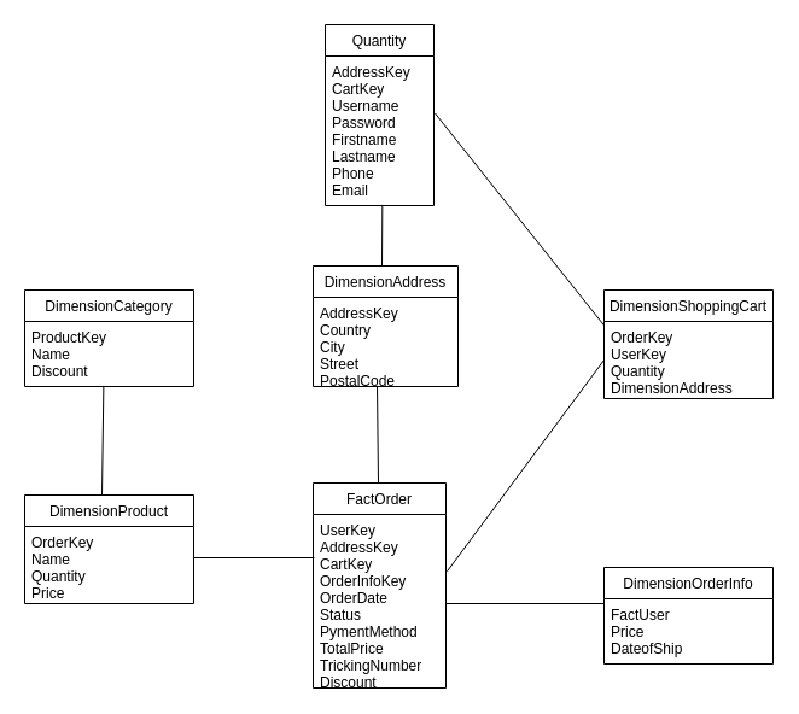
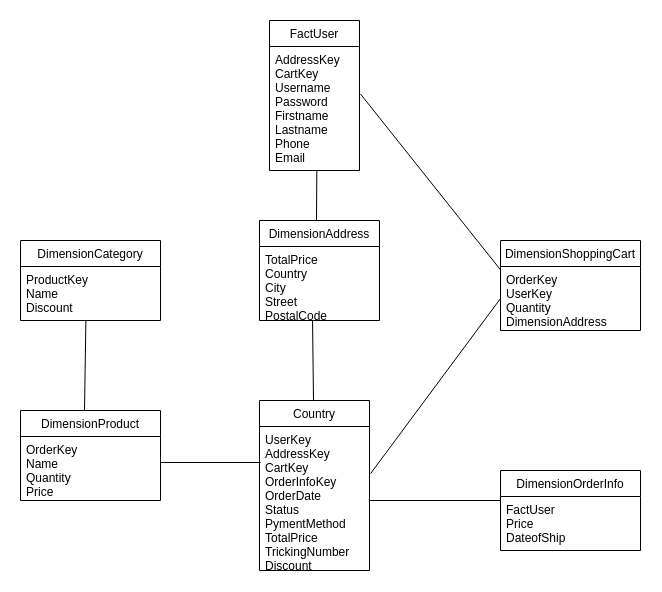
  <mxCell id="0" />
  <mxCell id="1" parent="0" />
- <mxCell id="2" value="Quantity" style="swimlane;fontStyle=0;childLayout=stackLayout;horizontal=1;startSize=26;fillColor=none;horizontalStack=0;resizeParent=1;resizeParentMax=0;resizeLast=0;collapsible=1;marginBottom=0;" parent="1" vertex="1"><mxGeometry x="269" y="20" width="90" height="150" as="geometry" /></mxCell>
+ <mxCell id="2" value="FactUser" style="swimlane;fontStyle=0;childLayout=stackLayout;horizontal=1;startSize=26;fillColor=none;horizontalStack=0;resizeParent=1;resizeParentMax=0;resizeLast=0;collapsible=1;marginBottom=0;" parent="1" vertex="1"><mxGeometry x="269" y="20" width="90" height="150" as="geometry" /></mxCell>
  <mxCell id="3" value="AddressKey&#10;CartKey&#10;Username&#10;Password&#10;Firstname&#10;Lastname&#10;Phone&#10;Email" style="text;strokeColor=none;fillColor=none;align=left;verticalAlign=top;spacingLeft=4;spacingRight=4;overflow=hidden;rotatable=0;points=[[0,0.5],[1,0.5]];portConstraint=eastwest;" parent="2" vertex="1"><mxGeometry y="26" width="90" height="124" as="geometry" /></mxCell>
- <mxCell id="4" value="FactOrder" style="swimlane;fontStyle=0;childLayout=stackLayout;horizontal=1;startSize=26;fillColor=none;horizontalStack=0;resizeParent=1;resizeParentMax=0;resizeLast=0;collapsible=1;marginBottom=0;" parent="1" vertex="1"><mxGeometry x="259" y="400" width="110" height="170" as="geometry" /></mxCell>
+ <mxCell id="4" value="Country" style="swimlane;fontStyle=0;childLayout=stackLayout;horizontal=1;startSize=26;fillColor=none;horizontalStack=0;resizeParent=1;resizeParentMax=0;resizeLast=0;collapsible=1;marginBottom=0;" parent="1" vertex="1"><mxGeometry x="259" y="400" width="110" height="170" as="geometry" /></mxCell>
  <mxCell id="5" value="UserKey&#10;AddressKey&#10;CartKey&#10;OrderInfoKey&#10;OrderDate&#10;Status&#10;PymentMethod&#10;TotalPrice&#10;TrickingNumber&#10;Discount" style="text;strokeColor=none;fillColor=none;align=left;verticalAlign=top;spacingLeft=4;spacingRight=4;overflow=hidden;rotatable=0;points=[[0,0.5],[1,0.5]];portConstraint=eastwest;" parent="4" vertex="1"><mxGeometry y="26" width="110" height="144" as="geometry" /></mxCell>
  <mxCell id="6" value="DimensionShoppingCart" style="swimlane;fontStyle=0;childLayout=stackLayout;horizontal=1;startSize=26;fillColor=none;horizontalStack=0;resizeParent=1;resizeParentMax=0;resizeLast=0;collapsible=1;marginBottom=0;" parent="1" vertex="1"><mxGeometry x="500" y="240" width="140" height="90" as="geometry" /></mxCell>
  <mxCell id="7" value="OrderKey&#10;UserKey&#10;Quantity&#10;DimensionAddress" style="text;strokeColor=none;fillColor=none;align=left;verticalAlign=top;spacingLeft=4;spacingRight=4;overflow=hidden;rotatable=0;points=[[0,0.5],[1,0.5]];portConstraint=eastwest;" parent="6" vertex="1"><mxGeometry y="26" width="140" height="64" as="geometry" /></mxCell>
  <mxCell id="8" value="DimensionOrderInfo" style="swimlane;fontStyle=0;childLayout=stackLayout;horizontal=1;startSize=26;fillColor=none;horizontalStack=0;resizeParent=1;resizeParentMax=0;resizeLast=0;collapsible=1;marginBottom=0;" parent="1" vertex="1"><mxGeometry x="500" y="470" width="140" height="80" as="geometry" /></mxCell>
  <mxCell id="9" value="FactUser&#10;Price&#10;DateofShip" style="text;strokeColor=none;fillColor=none;align=left;verticalAlign=top;spacingLeft=4;spacingRight=4;overflow=hidden;rotatable=0;points=[[0,0.5],[1,0.5]];portConstraint=eastwest;" parent="8" vertex="1"><mxGeometry y="26" width="140" height="54" as="geometry" /></mxCell>
  <mxCell id="10" value="DimensionProduct" style="swimlane;fontStyle=0;childLayout=stackLayout;horizontal=1;startSize=26;fillColor=none;horizontalStack=0;resizeParent=1;resizeParentMax=0;resizeLast=0;collapsible=1;marginBottom=0;" parent="1" vertex="1"><mxGeometry x="20" y="410" width="140" height="90" as="geometry" /></mxCell>
  <mxCell id="11" value="OrderKey&#10;Name&#10;Quantity&#10;Price" style="text;strokeColor=none;fillColor=none;align=left;verticalAlign=top;spacingLeft=4;spacingRight=4;overflow=hidden;rotatable=0;points=[[0,0.5],[1,0.5]];portConstraint=eastwest;" parent="10" vertex="1"><mxGeometry y="26" width="140" height="64" as="geometry" /></mxCell>
  <mxCell id="12" value="DimensionCategory" style="swimlane;fontStyle=0;childLayout=stackLayout;horizontal=1;startSize=26;fillColor=none;horizontalStack=0;resizeParent=1;resizeParentMax=0;resizeLast=0;collapsible=1;marginBottom=0;" parent="1" vertex="1"><mxGeometry x="20" y="240" width="140" height="80" as="geometry" /></mxCell>
  <mxCell id="13" value="ProductKey&#10;Name&#10;Discount" style="text;strokeColor=none;fillColor=none;align=left;verticalAlign=top;spacingLeft=4;spacingRight=4;overflow=hidden;rotatable=0;points=[[0,0.5],[1,0.5]];portConstraint=eastwest;" parent="12" vertex="1"><mxGeometry y="26" width="140" height="54" as="geometry" /></mxCell>
  <mxCell id="14" value="DimensionAddress" style="swimlane;fontStyle=0;childLayout=stackLayout;horizontal=1;startSize=26;fillColor=none;horizontalStack=0;resizeParent=1;resizeParentMax=0;resizeLast=0;collapsible=1;marginBottom=0;" parent="1" vertex="1"><mxGeometry x="259" y="220" width="120" height="100" as="geometry" /></mxCell>
- <mxCell id="15" value="AddressKey&#10;Country&#10;City&#10;Street&#10;PostalCode" style="text;strokeColor=none;fillColor=none;align=left;verticalAlign=top;spacingLeft=4;spacingRight=4;overflow=hidden;rotatable=0;points=[[0,0.5],[1,0.5]];portConstraint=eastwest;" parent="14" vertex="1"><mxGeometry y="26" width="120" height="74" as="geometry" /></mxCell>
+ <mxCell id="15" value="TotalPrice&#10;Country&#10;City&#10;Street&#10;PostalCode" style="text;strokeColor=none;fillColor=none;align=left;verticalAlign=top;spacingLeft=4;spacingRight=4;overflow=hidden;rotatable=0;points=[[0,0.5],[1,0.5]];portConstraint=eastwest;" parent="14" vertex="1"><mxGeometry y="26" width="120" height="74" as="geometry" /></mxCell>
  <mxCell id="16" value="" style="endArrow=none;html=1;rounded=0;entryX=0.526;entryY=0.995;entryDx=0;entryDy=0;entryPerimeter=0;" parent="1" target="3" edge="1"><mxGeometry width="50" height="50" relative="1" as="geometry"><mxPoint x="316" y="220" as="sourcePoint" /><mxPoint x="440" y="270" as="targetPoint" /></mxGeometry></mxCell>
  <mxCell id="17" value="" style="endArrow=none;html=1;rounded=0;entryX=0.442;entryY=1.002;entryDx=0;entryDy=0;entryPerimeter=0;" parent="1" target="15" edge="1"><mxGeometry width="50" height="50" relative="1" as="geometry"><mxPoint x="313" y="400" as="sourcePoint" /><mxPoint x="313" y="330" as="targetPoint" /></mxGeometry></mxCell>
  <mxCell id="18" value="" style="endArrow=none;html=1;rounded=0;" parent="1" edge="1"><mxGeometry width="50" height="50" relative="1" as="geometry"><mxPoint x="369" y="500" as="sourcePoint" /><mxPoint x="500" y="500" as="targetPoint" /></mxGeometry></mxCell>
  <mxCell id="19" value="" style="endArrow=none;html=1;rounded=0;" parent="1" edge="1"><mxGeometry width="50" height="50" relative="1" as="geometry"><mxPoint x="160" y="462" as="sourcePoint" /><mxPoint x="260" y="462" as="targetPoint" /></mxGeometry></mxCell>
  <mxCell id="20" value="" style="endArrow=none;html=1;rounded=0;entryX=0.467;entryY=1.003;entryDx=0;entryDy=0;entryPerimeter=0;" parent="1" target="13" edge="1"><mxGeometry width="50" height="50" relative="1" as="geometry"><mxPoint x="84" y="410" as="sourcePoint" /><mxPoint x="82" y="320" as="targetPoint" /></mxGeometry></mxCell>
  <mxCell id="21" value="" style="endArrow=none;html=1;rounded=0;exitX=1.009;exitY=0.328;exitDx=0;exitDy=0;exitPerimeter=0;entryX=0;entryY=0.5;entryDx=0;entryDy=0;" parent="1" source="5" target="7" edge="1"><mxGeometry width="50" height="50" relative="1" as="geometry"><mxPoint x="390" y="320" as="sourcePoint" /><mxPoint x="440" y="270" as="targetPoint" /></mxGeometry></mxCell>
  <mxCell id="22" value="" style="endArrow=none;html=1;rounded=0;exitX=1.011;exitY=0.383;exitDx=0;exitDy=0;exitPerimeter=0;entryX=0;entryY=0.052;entryDx=0;entryDy=0;entryPerimeter=0;" parent="1" source="3" target="7" edge="1"><mxGeometry width="50" height="50" relative="1" as="geometry"><mxPoint x="390" y="320" as="sourcePoint" /><mxPoint x="440" y="270" as="targetPoint" /></mxGeometry></mxCell>
